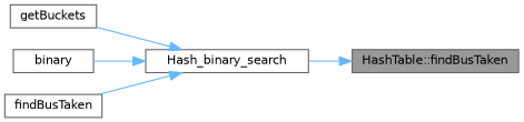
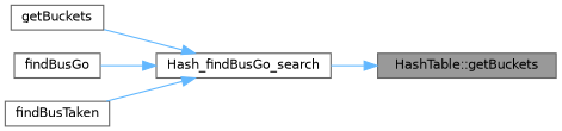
  digraph {
    rankdir=RL
    node [color=grey40 fillcolor=white fontname=Helvetica fontsize=10 shape=box style=filled]
    edge [color=steelblue1 dir=back fontname=Helvetica fontsize=10 labelfontname=Helvetica labelfontsize=10 style=solid]
-   n1 [color=gray40 fillcolor=grey60 fontcolor=black height=0.2 label="HashTable::findBusTaken" width=0.4]
-   n2 [height=0.2 label=Hash_binary_search width=0.4]
+   n1 [color=gray40 fillcolor=grey60 fontcolor=black height=0.2 label="HashTable::getBuckets" width=0.4]
+   n2 [height=0.2 label=Hash_findBusGo_search width=0.4]
    n3 [height=0.2 label=getBuckets width=0.4]
-   n4 [height=0.2 label=binary width=0.4]
+   n4 [height=0.2 label=findBusGo width=0.4]
    n5 [height=0.2 label=findBusTaken width=0.4]
    n1 -> n2
    n2 -> n3
    n2 -> n4
    n2 -> n5
  }
